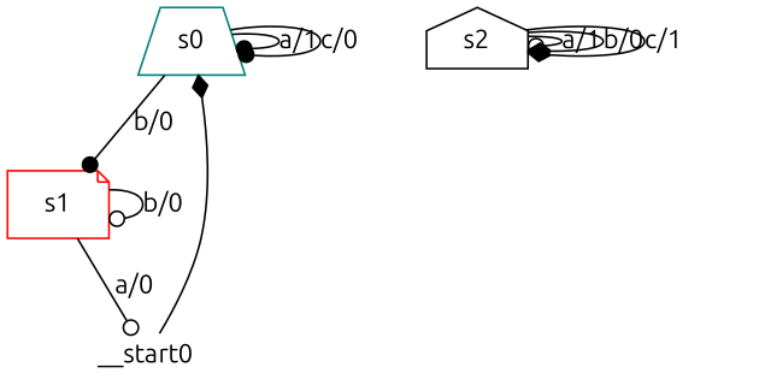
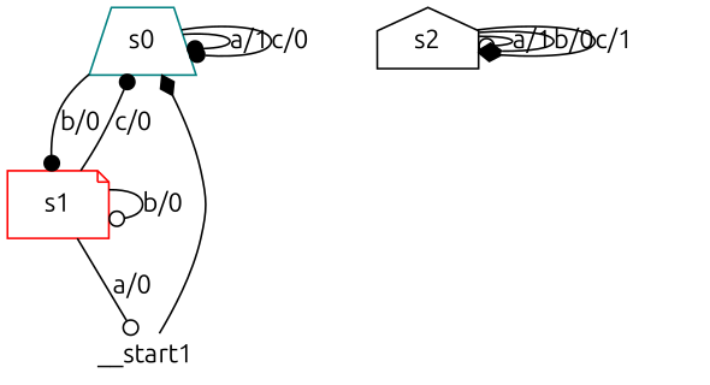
  digraph {
    fontname=Ubuntu
    node [color=teal fontname=Ubuntu]
    edge [arrowhead=dot fontname=Ubuntu]
    n1 [label=s0 shape=trapezium]
    n2 [color=red label=s1 shape=note]
-   __start0 [height=0 shape=none width=0]
+   __start0 [height=0 shape=none width=0 label=__start1]
    n4 [color=black label=s2 shape=house]
    n1 -> n1 [label="a/1"]
    n1 -> n1 [label="c/0"]
    n1 -> n2 [label="b/0"]
+   n2 -> n1 [label="c/0"]
    n2 -> n2 [arrowhead=odot label="b/0"]
    n2 -> __start0 [arrowhead=odot label="a/0"]
    __start0 -> n1 [arrowhead=diamond]
    n4 -> n4 [arrowhead=odot label="a/1"]
    n4 -> n4 [arrowhead=diamond label="b/0"]
    n4 -> n4 [arrowhead=diamond label="c/1"]
  }
